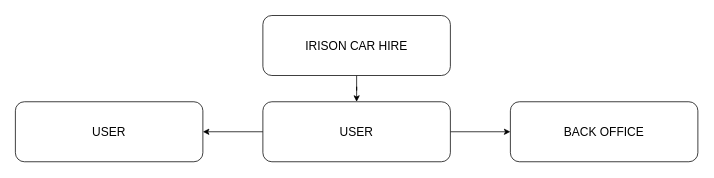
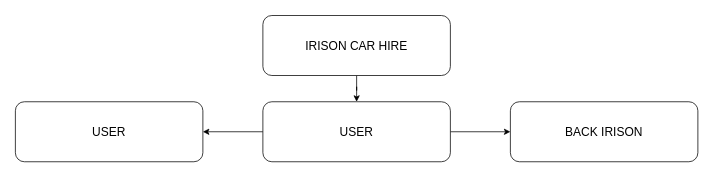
  <mxCell id="0" />
  <mxCell id="1" parent="0" />
  <mxCell id="2" value="" style="edgeStyle=orthogonalEdgeStyle;rounded=0;orthogonalLoop=1;jettySize=auto;html=1;" edge="1" parent="1" source="3" target="6"><mxGeometry relative="1" as="geometry" /></mxCell>
  <mxCell id="3" value="&lt;font style=&quot;font-size: 16px;&quot;&gt;IRISON CAR HIRE&lt;/font&gt;" style="rounded=1;whiteSpace=wrap;html=1;" vertex="1" parent="1"><mxGeometry x="350" y="20" width="250" height="80" as="geometry" /></mxCell>
  <mxCell id="4" value="" style="edgeStyle=orthogonalEdgeStyle;rounded=0;orthogonalLoop=1;jettySize=auto;html=1;" edge="1" parent="1" source="6" target="7"><mxGeometry relative="1" as="geometry" /></mxCell>
  <mxCell id="5" value="" style="edgeStyle=orthogonalEdgeStyle;rounded=0;orthogonalLoop=1;jettySize=auto;html=1;" edge="1" parent="1" source="6" target="8"><mxGeometry relative="1" as="geometry" /></mxCell>
  <mxCell id="6" value="&lt;font style=&quot;font-size: 16px;&quot;&gt;USER&lt;/font&gt;" style="rounded=1;whiteSpace=wrap;html=1;" vertex="1" parent="1"><mxGeometry x="350" y="135" width="250" height="80" as="geometry" /></mxCell>
- <mxCell id="7" value="&lt;font style=&quot;font-size: 16px;&quot;&gt;BACK OFFICE&lt;/font&gt;" style="rounded=1;whiteSpace=wrap;html=1;" vertex="1" parent="1"><mxGeometry x="680" y="135" width="250" height="80" as="geometry" /></mxCell>
+ <mxCell id="7" value="&lt;font style=&quot;font-size: 16px;&quot;&gt;BACK IRISON&lt;/font&gt;" style="rounded=1;whiteSpace=wrap;html=1;" vertex="1" parent="1"><mxGeometry x="680" y="135" width="250" height="80" as="geometry" /></mxCell>
  <mxCell id="8" value="&lt;font style=&quot;font-size: 16px;&quot;&gt;USER&lt;/font&gt;" style="rounded=1;whiteSpace=wrap;html=1;" vertex="1" parent="1"><mxGeometry x="20" y="135" width="250" height="80" as="geometry" /></mxCell>
